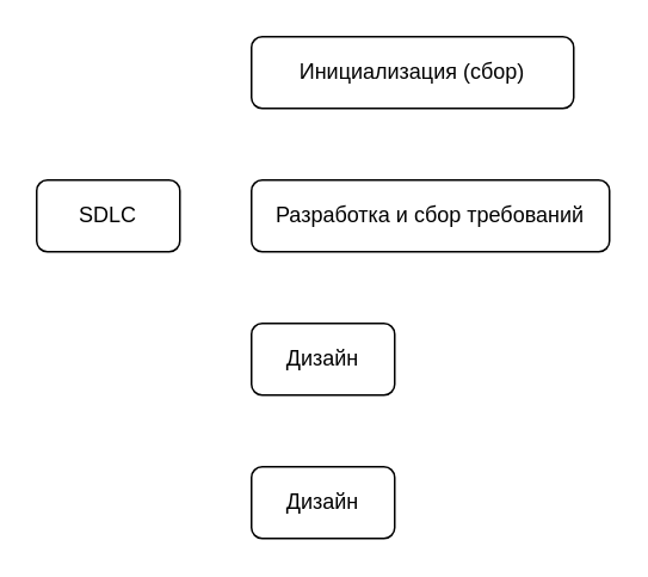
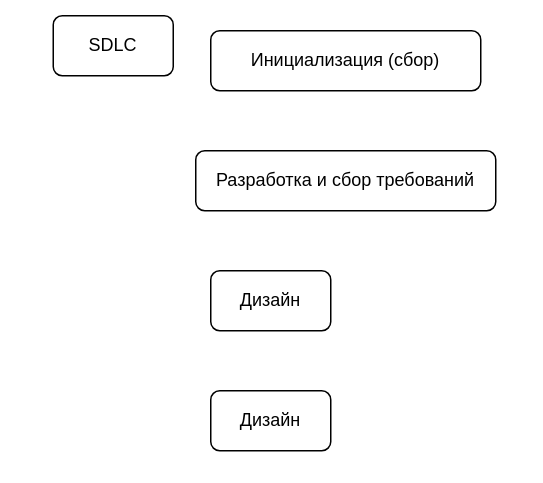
  <mxCell id="0" />
  <mxCell id="1" parent="0" />
- <mxCell id="2" value="SDLC" style="rounded=1;whiteSpace=wrap;html=1;" vertex="1" parent="1"><mxGeometry x="20" y="100" width="80" height="40" as="geometry" /></mxCell>
+ <mxCell id="2" value="SDLC" style="rounded=1;whiteSpace=wrap;html=1;" vertex="1" parent="1"><mxGeometry x="35" y="10" width="80" height="40" as="geometry" /></mxCell>
  <mxCell id="3" value="Инициализация (сбор)" style="whiteSpace=wrap;html=1;rounded=1;" vertex="1" parent="1"><mxGeometry x="140" y="20" width="180" height="40" as="geometry" /></mxCell>
- <mxCell id="4" value="Разработка и сбор требований" style="whiteSpace=wrap;html=1;rounded=1;" vertex="1" parent="1"><mxGeometry x="140" y="100" width="200" height="40" as="geometry" /></mxCell>
+ <mxCell id="4" value="Разработка и сбор требований" style="whiteSpace=wrap;html=1;rounded=1;" vertex="1" parent="1"><mxGeometry x="130" y="100" width="200" height="40" as="geometry" /></mxCell>
  <mxCell id="5" value="Дизайн" style="whiteSpace=wrap;html=1;rounded=1;" vertex="1" parent="1"><mxGeometry x="140" y="180" width="80" height="40" as="geometry" /></mxCell>
  <mxCell id="6" value="Дизайн" style="whiteSpace=wrap;html=1;rounded=1;" vertex="1" parent="1"><mxGeometry x="140" y="260" width="80" height="40" as="geometry" /></mxCell>
